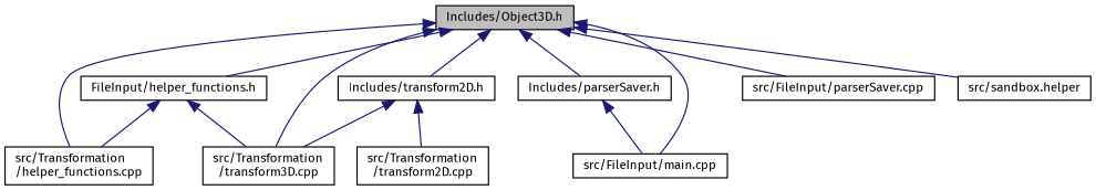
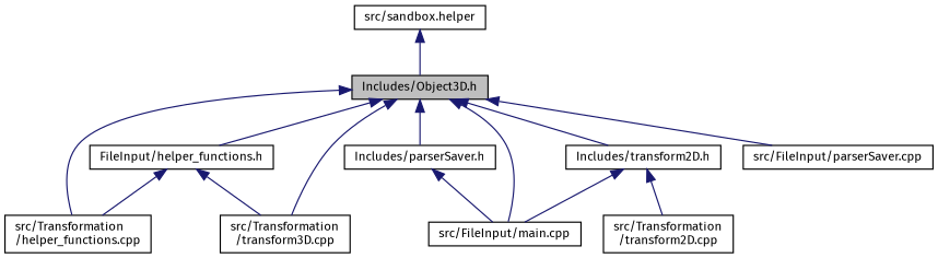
  digraph {
    fontname="Fira Sans"
    node [color=black fillcolor=white fontname="Fira Sans" fontsize=10 shape=record style=filled]
    edge [color=midnightblue dir=back fontname="Fira Sans" fontsize=10 labelfontname=Helvetica labelfontsize=10 style=solid]
    n1 [fillcolor=grey75 fontcolor=black height=0.2 label="Includes/Object3D.h" width=0.4]
    n2 [height=0.2 label="FileInput/helper_functions.h" width=0.4]
    n3 [height=0.2 label="src/Transformation\l/helper_functions.cpp" width=0.4]
    n4 [height=0.2 label="src/Transformation\l/transform3D.cpp" width=0.4]
    n5 [height=0.2 label="Includes/parserSaver.h" width=0.4]
    n6 [height=0.2 label="src/FileInput/main.cpp" width=0.4]
    n7 [height=0.2 label="Includes/transform2D.h" width=0.4]
    n8 [height=0.2 label="src/FileInput/parserSaver.cpp" width=0.4]
    n9 [height=0.2 label="src/sandbox.helper" width=0.4]
    n10 [height=0.2 label="src/Transformation\l/transform2D.cpp" width=0.4]
    n1 -> n2
    n1 -> n3
    n1 -> n4
    n1 -> n5
    n1 -> n6
    n1 -> n7
    n1 -> n8
-   n1 -> n9
+   n9 -> n1
    n2 -> n3
    n2 -> n4
    n5 -> n6
-   n7 -> n4
+   n7 -> n6
    n7 -> n10
  }
